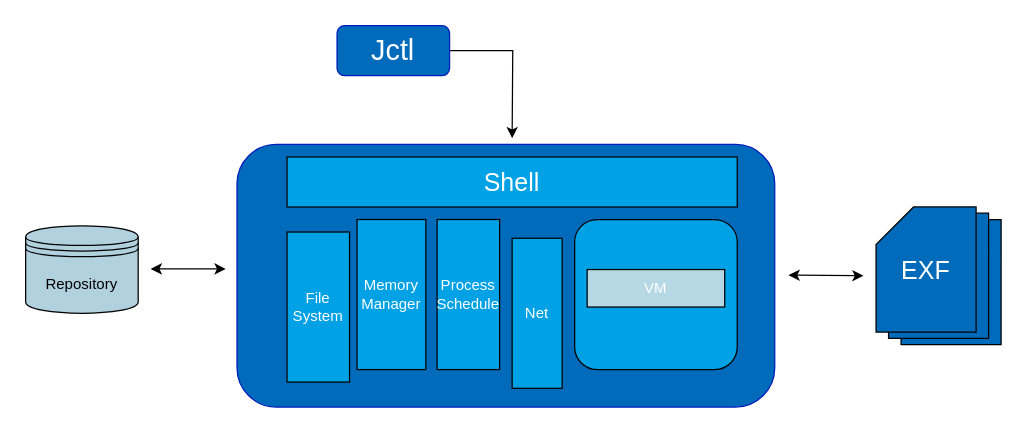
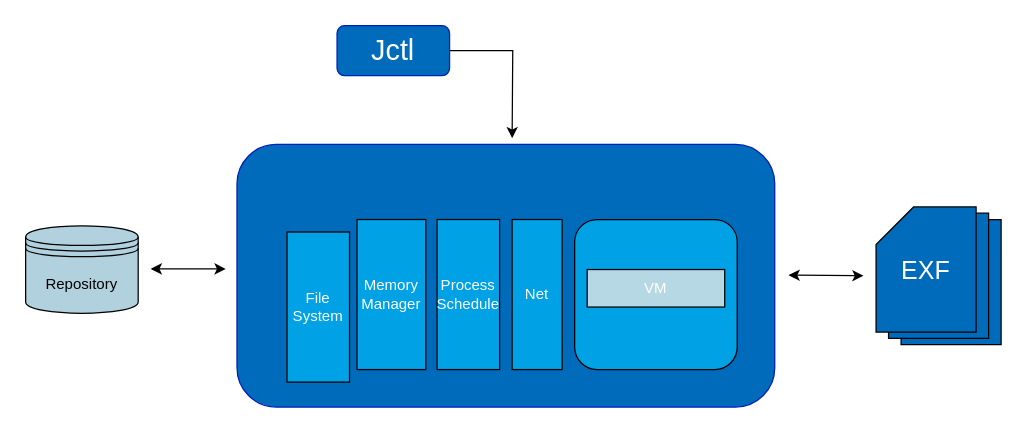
  <mxCell id="0" />
  <mxCell id="1" parent="0" />
  <mxCell id="2" style="edgeStyle=orthogonalEdgeStyle;rounded=0;orthogonalLoop=1;jettySize=auto;html=1;" edge="1" parent="1" source="3"><mxGeometry relative="1" as="geometry"><mxPoint x="409" y="110" as="targetPoint" /></mxGeometry></mxCell>
  <mxCell id="3" value="&lt;font style=&quot;font-size: 23px;&quot;&gt;Jctl&lt;/font&gt;" style="rounded=1;whiteSpace=wrap;html=1;fillColor=#006bbb;strokeColor=#001DBC;fillStyle=auto;fontColor=#ffffff;" vertex="1" parent="1"><mxGeometry x="269" y="20" width="90" height="40" as="geometry" /></mxCell>
  <mxCell id="4" value="" style="rounded=1;whiteSpace=wrap;html=1;fillColor=#006bbb;strokeColor=#001DBC;fontColor=#ffffff;" vertex="1" parent="1"><mxGeometry x="189" y="115" width="430" height="210" as="geometry" /></mxCell>
- <mxCell id="5" value="&lt;font style=&quot;font-size: 20px;&quot;&gt;Shell&lt;/font&gt;" style="rounded=0;whiteSpace=wrap;html=1;fillColor=#00a1e5;fontColor=#FFFFFFFF;" vertex="1" parent="1"><mxGeometry x="229" y="125" width="360" height="40" as="geometry" /></mxCell>
  <mxCell id="6" value="Repository" style="shape=datastore;whiteSpace=wrap;html=1;fillColor=#B1D1DE;strokeColor=default;" vertex="1" parent="1"><mxGeometry x="20" y="180" width="90" height="70" as="geometry" /></mxCell>
  <mxCell id="7" value="File&lt;br&gt;System" style="rounded=0;whiteSpace=wrap;html=1;fillColor=#00a1e5;fontColor=#FFFFFF;" vertex="1" parent="1"><mxGeometry x="229" y="185" width="50" height="120" as="geometry" /></mxCell>
  <mxCell id="8" value="Process&lt;br&gt;Schedule" style="rounded=0;whiteSpace=wrap;html=1;fontColor=#FFFFFF;fillColor=#00a1e5;" vertex="1" parent="1"><mxGeometry x="349" y="175" width="50" height="120" as="geometry" /></mxCell>
  <mxCell id="9" value="Memory&lt;br&gt;Manager" style="rounded=0;whiteSpace=wrap;html=1;fontColor=#FFFFFF;fillColor=#00a1e5;" vertex="1" parent="1"><mxGeometry x="285" y="175" width="55" height="120" as="geometry" /></mxCell>
  <mxCell id="10" value="" style="rounded=1;whiteSpace=wrap;html=1;fillColor=#00a1e5;" vertex="1" parent="1"><mxGeometry x="459" y="175" width="130" height="120" as="geometry" /></mxCell>
- <mxCell id="11" value="Net" style="rounded=0;whiteSpace=wrap;html=1;fontColor=#FFFFFF;fillColor=#00a1e5;" vertex="1" parent="1"><mxGeometry x="409" y="190" width="40" height="120" as="geometry" /></mxCell>
+ <mxCell id="11" value="Net" style="rounded=0;whiteSpace=wrap;html=1;fontColor=#FFFFFF;fillColor=#00a1e5;" vertex="1" parent="1"><mxGeometry x="409" y="175" width="40" height="120" as="geometry" /></mxCell>
  <mxCell id="12" value="VM" style="rounded=0;whiteSpace=wrap;html=1;fontColor=#FFFFFF;strokeColor=default;fillColor=#b6d7e4;" vertex="1" parent="1"><mxGeometry x="469" y="215" width="110" height="30" as="geometry" /></mxCell>
  <mxCell id="13" value="" style="shape=card;whiteSpace=wrap;html=1;fillColor=#006BBB;" vertex="1" parent="1"><mxGeometry x="720" y="175" width="80" height="100" as="geometry" /></mxCell>
  <mxCell id="14" value="" style="shape=card;whiteSpace=wrap;html=1;fillColor=#006BBB;" vertex="1" parent="1"><mxGeometry x="710" y="170" width="80" height="100" as="geometry" /></mxCell>
  <mxCell id="15" value="&lt;font color=&quot;#ffffff&quot; style=&quot;font-size: 20px;&quot;&gt;EXF&lt;/font&gt;" style="shape=card;whiteSpace=wrap;html=1;fillColor=#006BBB;" vertex="1" parent="1"><mxGeometry x="700" y="165" width="80" height="100" as="geometry" /></mxCell>
  <mxCell id="16" value="" style="endArrow=classic;startArrow=classic;html=1;rounded=0;" edge="1" parent="1"><mxGeometry width="50" height="50" relative="1" as="geometry"><mxPoint x="630" y="219.5" as="sourcePoint" /><mxPoint x="690" y="220" as="targetPoint" /></mxGeometry></mxCell>
  <mxCell id="17" value="" style="endArrow=classic;startArrow=classic;html=1;rounded=0;" edge="1" parent="1"><mxGeometry width="50" height="50" relative="1" as="geometry"><mxPoint x="120" y="214.5" as="sourcePoint" /><mxPoint x="180" y="214.5" as="targetPoint" /></mxGeometry></mxCell>
